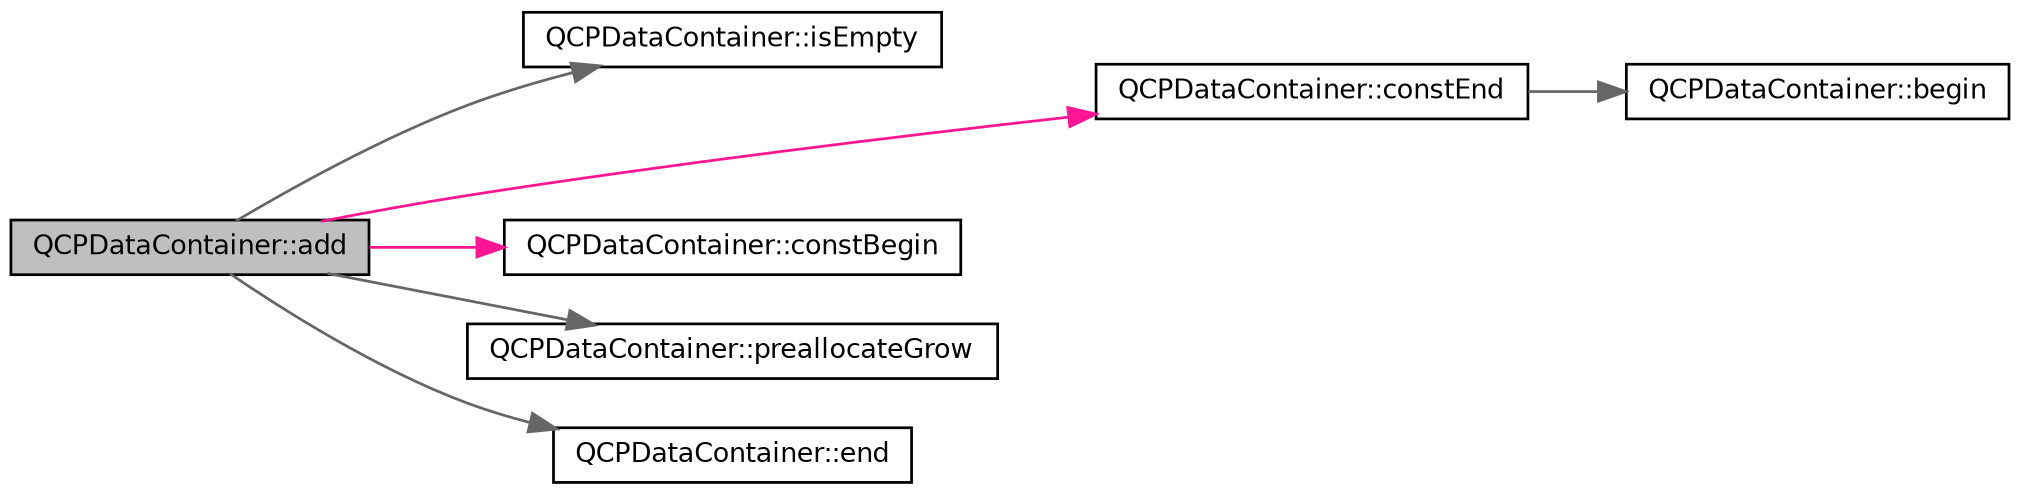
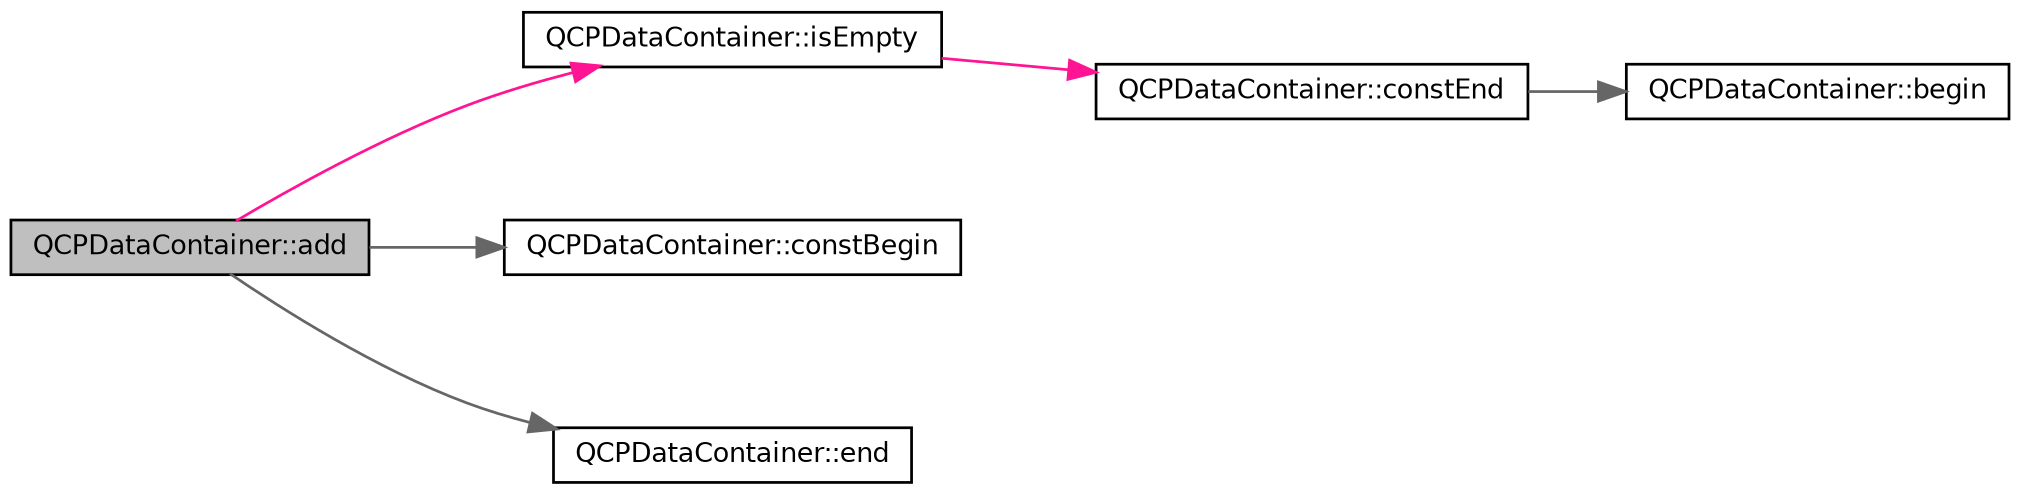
  digraph {
    rankdir=LR
    node [color=black fillcolor=white fontname=Helvetica fontsize=10 shape=record style=filled]
    edge [color=gray40 fontname=Helvetica fontsize=10 labelfontname=Helvetica labelfontsize=10 style=solid]
    n1 [fillcolor=grey75 fontcolor=black height=0.2 label="QCPDataContainer::add" width=0.4]
    n2 [height=0.2 label="QCPDataContainer::isEmpty" width=0.4]
    n3 [height=0.2 label="QCPDataContainer::constEnd" width=0.4]
    n4 [height=0.2 label="QCPDataContainer::constBegin" width=0.4]
-   n5 [height=0.2 label="QCPDataContainer::preallocateGrow" width=0.4]
    n6 [height=0.2 label="QCPDataContainer::end" width=0.4]
    n7 [height=0.2 label="QCPDataContainer::begin" width=0.4]
-   n1 -> n2
-   n1 -> n3 [color=deeppink]
-   n1 -> n4 [color=deeppink]
-   n1 -> n5
+   n1 -> n2 [color=deeppink]
+   n2 -> n3 [color=deeppink]
+   n1 -> n4
    n1 -> n6
    n3 -> n7
  }
